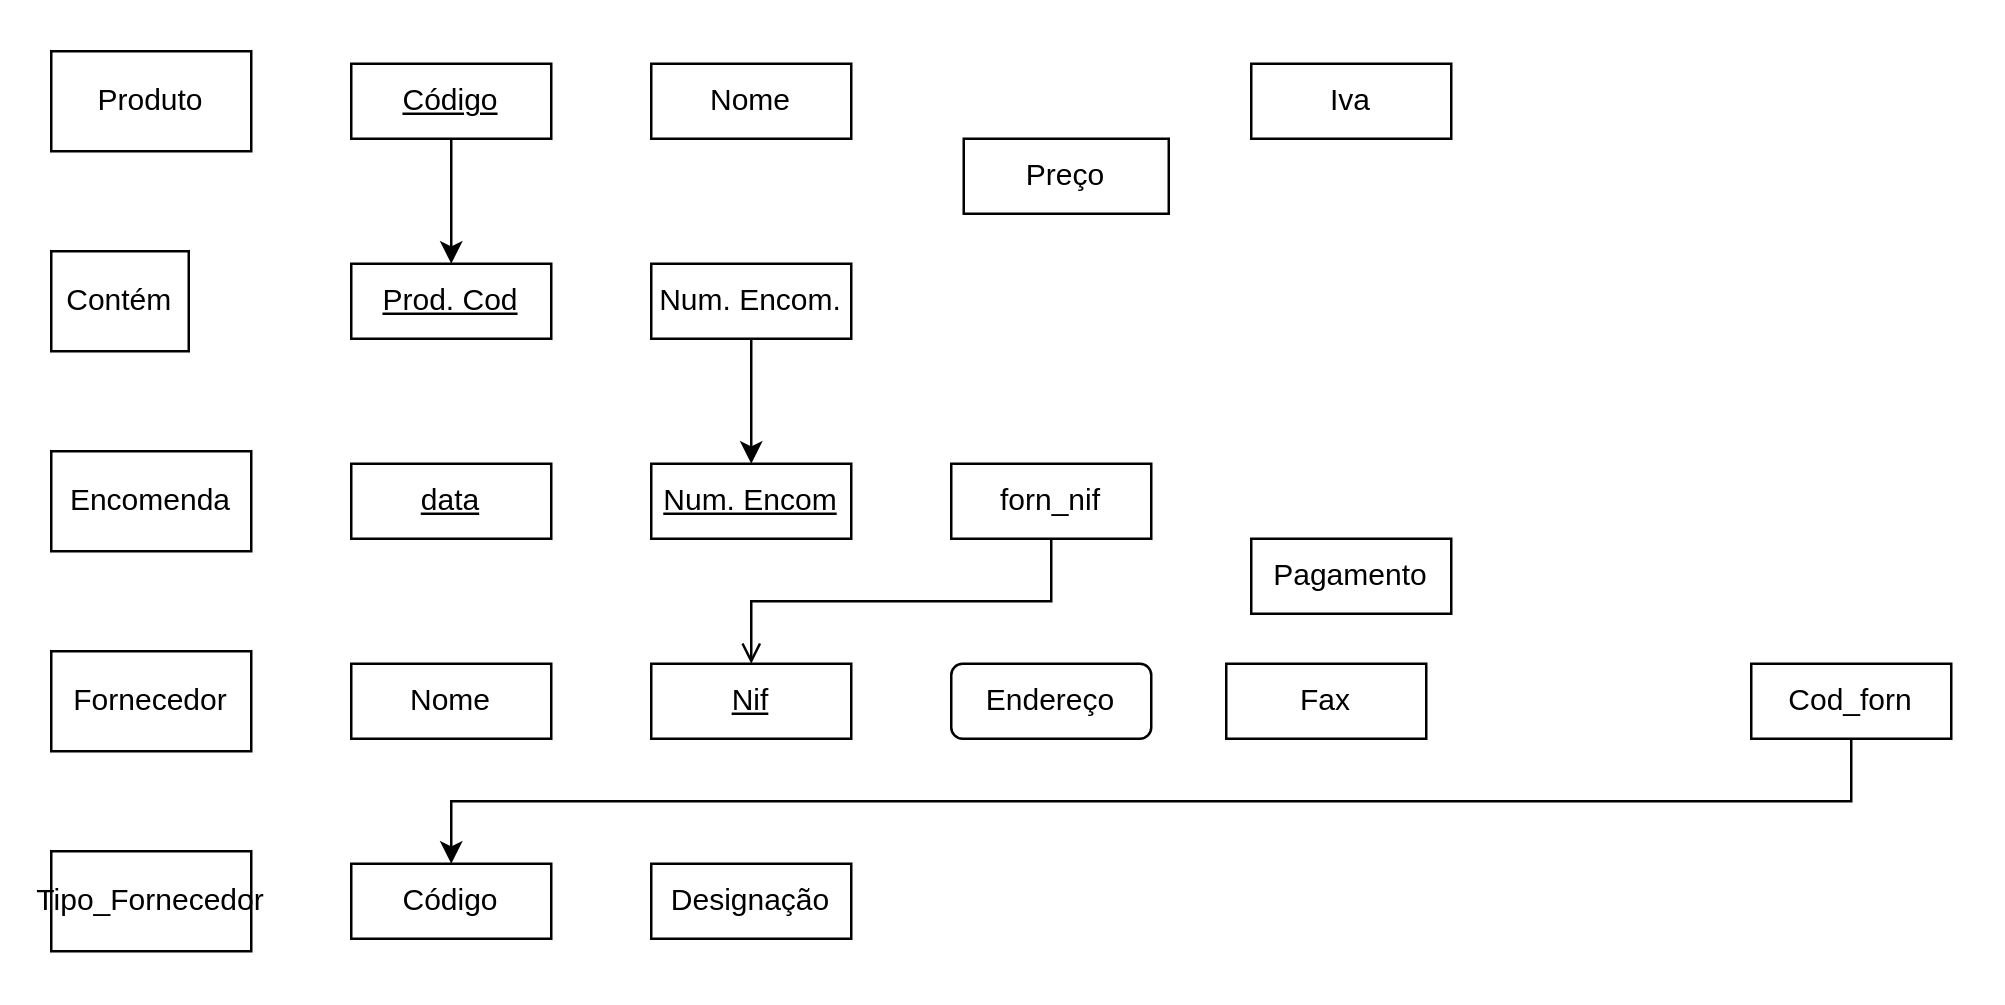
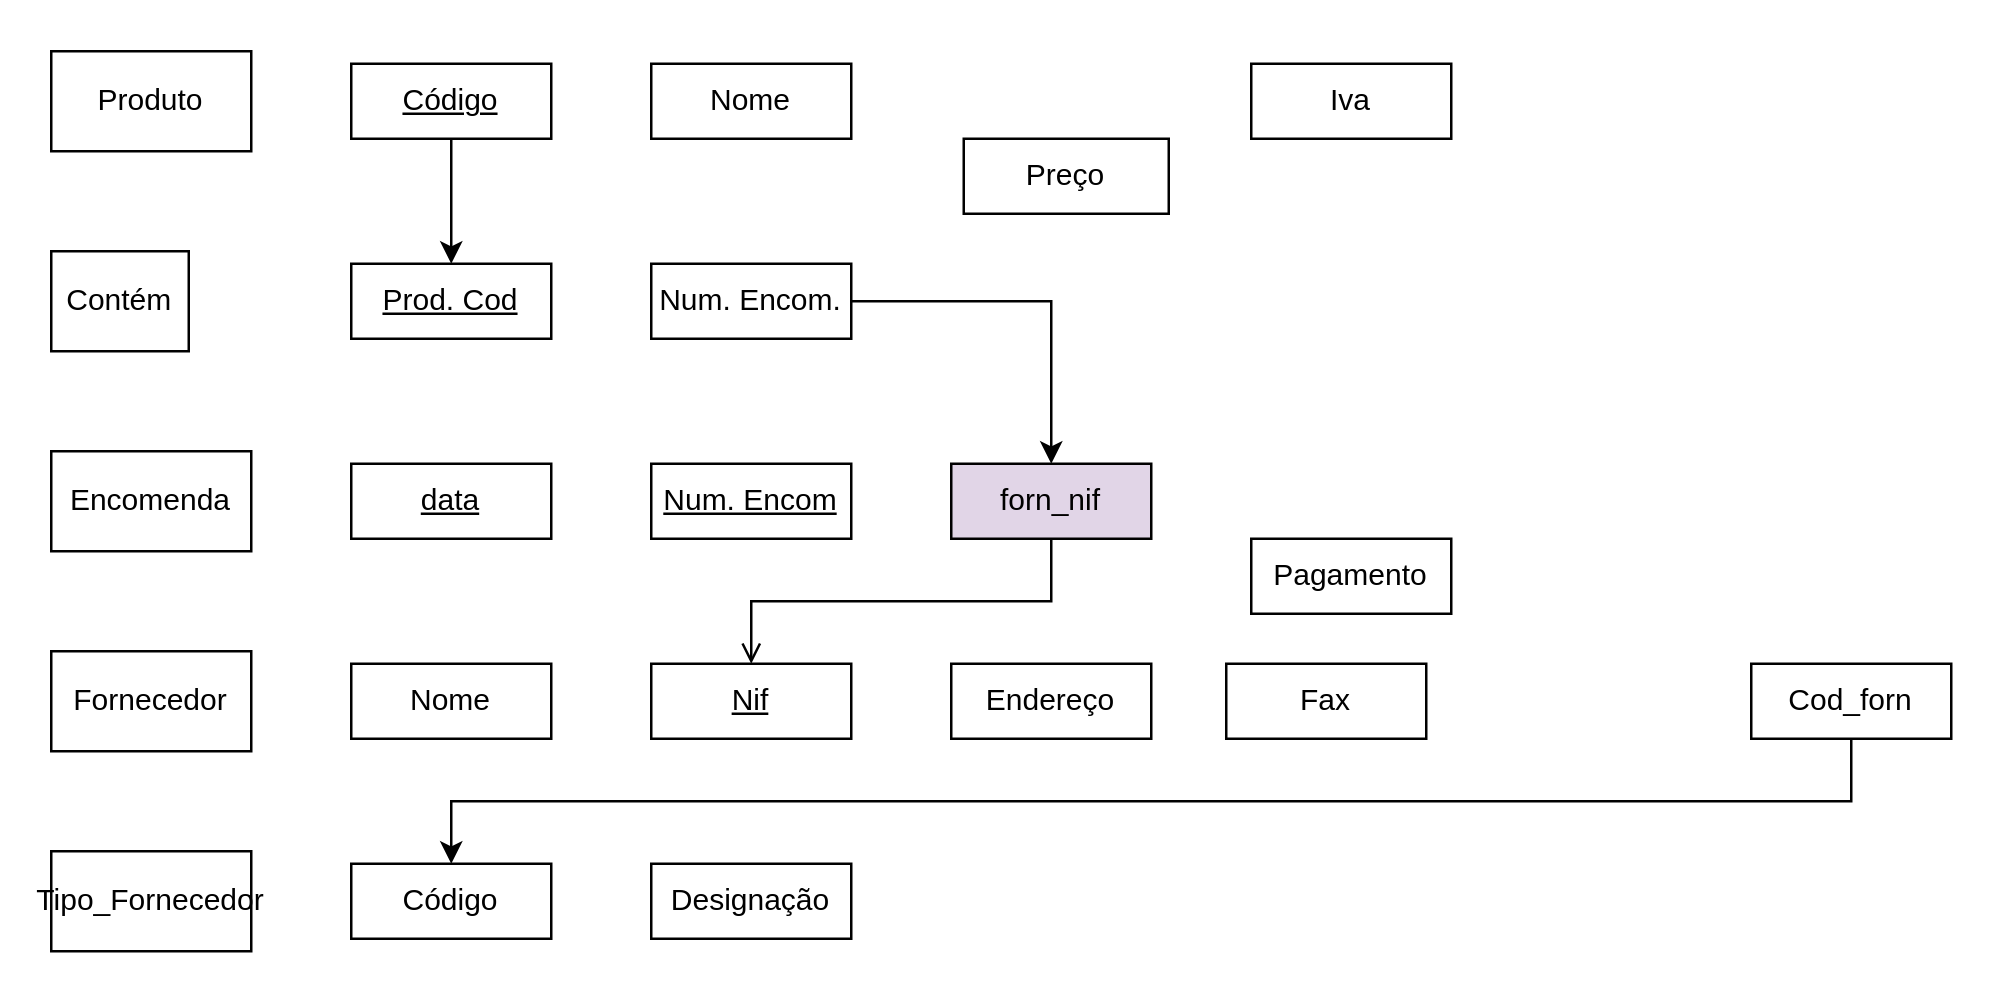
  <mxCell id="0" />
  <mxCell id="1" parent="0" />
  <mxCell id="2" value="Produto" style="rounded=0;whiteSpace=wrap;html=1;" vertex="1" parent="1"><mxGeometry x="20" y="20" width="80" height="40" as="geometry" /></mxCell>
  <mxCell id="3" value="Contém" style="rounded=0;whiteSpace=wrap;html=1;" vertex="1" parent="1"><mxGeometry x="20" y="100" width="55" height="40" as="geometry" /></mxCell>
  <mxCell id="4" value="Encomenda" style="rounded=0;whiteSpace=wrap;html=1;" vertex="1" parent="1"><mxGeometry x="20" y="180" width="80" height="40" as="geometry" /></mxCell>
  <mxCell id="5" value="Fornecedor" style="rounded=0;whiteSpace=wrap;html=1;" vertex="1" parent="1"><mxGeometry x="20" y="260" width="80" height="40" as="geometry" /></mxCell>
  <mxCell id="6" value="Tipo_Fornecedor" style="rounded=0;whiteSpace=wrap;html=1;" vertex="1" parent="1"><mxGeometry x="20" y="340" width="80" height="40" as="geometry" /></mxCell>
  <mxCell id="7" value="" style="edgeStyle=orthogonalEdgeStyle;rounded=0;orthogonalLoop=1;jettySize=auto;html=1;" edge="1" parent="1" source="8" target="9"><mxGeometry relative="1" as="geometry" /></mxCell>
  <mxCell id="8" value="&lt;u&gt;Código&lt;/u&gt;" style="rounded=0;whiteSpace=wrap;html=1;" vertex="1" parent="1"><mxGeometry x="140" y="25" width="80" height="30" as="geometry" /></mxCell>
  <mxCell id="9" value="&lt;u&gt;Prod. Cod&lt;/u&gt;" style="rounded=0;whiteSpace=wrap;html=1;" vertex="1" parent="1"><mxGeometry x="140" y="105" width="80" height="30" as="geometry" /></mxCell>
  <mxCell id="10" value="&lt;u&gt;data&lt;/u&gt;" style="rounded=0;whiteSpace=wrap;html=1;" vertex="1" parent="1"><mxGeometry x="140" y="185" width="80" height="30" as="geometry" /></mxCell>
  <mxCell id="11" value="Código" style="rounded=0;whiteSpace=wrap;html=1;" vertex="1" parent="1"><mxGeometry x="140" y="345" width="80" height="30" as="geometry" /></mxCell>
  <mxCell id="12" value="Nome" style="rounded=0;whiteSpace=wrap;html=1;" vertex="1" parent="1"><mxGeometry x="140" y="265" width="80" height="30" as="geometry" /></mxCell>
- <mxCell id="13" value="" style="edgeStyle=orthogonalEdgeStyle;rounded=0;orthogonalLoop=1;jettySize=auto;html=1;" edge="1" parent="1" source="14" target="20"><mxGeometry relative="1" as="geometry" /></mxCell>
+ <mxCell id="13" value="" style="edgeStyle=orthogonalEdgeStyle;rounded=0;orthogonalLoop=1;jettySize=auto;html=1;" edge="1" parent="1" source="14" target="16"><mxGeometry relative="1" as="geometry" /></mxCell>
  <mxCell id="14" value="Num. Encom." style="rounded=0;whiteSpace=wrap;html=1;" vertex="1" parent="1"><mxGeometry x="260" y="105" width="80" height="30" as="geometry" /></mxCell>
  <mxCell id="15" value="" style="edgeStyle=orthogonalEdgeStyle;rounded=0;orthogonalLoop=1;jettySize=auto;html=1;entryX=0.5;entryY=0;entryDx=0;entryDy=0;exitX=0.5;exitY=1;exitDx=0;exitDy=0;endArrow=open;" edge="1" parent="1" source="16" target="17"><mxGeometry relative="1" as="geometry"><Array as="points"><mxPoint x="420" y="240" /><mxPoint x="300" y="240" /></Array></mxGeometry></mxCell>
- <mxCell id="16" value="forn_nif" style="rounded=0;whiteSpace=wrap;html=1;" vertex="1" parent="1"><mxGeometry x="380" y="185" width="80" height="30" as="geometry" /></mxCell>
+ <mxCell id="16" value="forn_nif" style="rounded=0;whiteSpace=wrap;html=1;fillColor=#e1d5e7;" vertex="1" parent="1"><mxGeometry x="380" y="185" width="80" height="30" as="geometry" /></mxCell>
  <mxCell id="17" value="&lt;u&gt;Nif&lt;/u&gt;" style="rounded=0;whiteSpace=wrap;html=1;" vertex="1" parent="1"><mxGeometry x="260" y="265" width="80" height="30" as="geometry" /></mxCell>
  <mxCell id="18" value="Designação" style="rounded=0;whiteSpace=wrap;html=1;" vertex="1" parent="1"><mxGeometry x="260" y="345" width="80" height="30" as="geometry" /></mxCell>
  <mxCell id="19" value="Nome" style="rounded=0;whiteSpace=wrap;html=1;" vertex="1" parent="1"><mxGeometry x="260" y="25" width="80" height="30" as="geometry" /></mxCell>
  <mxCell id="20" value="&lt;u&gt;Num. Encom&lt;/u&gt;" style="rounded=0;whiteSpace=wrap;html=1;" vertex="1" parent="1"><mxGeometry x="260" y="185" width="80" height="30" as="geometry" /></mxCell>
- <mxCell id="21" value="Endereço" style="whiteSpace=wrap;html=1;rounded=1;" vertex="1" parent="1"><mxGeometry x="380" y="265" width="80" height="30" as="geometry" /></mxCell>
+ <mxCell id="21" value="Endereço" style="rounded=0;whiteSpace=wrap;html=1;" vertex="1" parent="1"><mxGeometry x="380" y="265" width="80" height="30" as="geometry" /></mxCell>
  <mxCell id="22" value="&lt;span style=&quot;color: rgba(0 , 0 , 0 , 0) ; font-family: monospace ; font-size: 0px ; white-space: nowrap&quot;&gt;%3CmxGraphModel%3E%3Croot%3E%3CmxCell%20id%3D%220%22%2F%3E%3CmxCell%20id%3D%221%22%20parent%3D%220%22%2F%3E%3CmxCell%20id%3D%222%22%20value%3D%22%22%20style%3D%22rounded%3D0%3BwhiteSpace%3Dwrap%3Bhtml%3D1%3B%22%20vertex%3D%221%22%20parent%3D%221%22%3E%3CmxGeometry%20x%3D%22360%22%20y%3D%22125%22%20width%3D%22120%22%20height%3D%2230%22%20as%3D%22geometry%22%2F%3E%3C%2FmxCell%3E%3C%2Froot%3E%3C%2FmxGraphModel%3E&lt;/span&gt;Fax&lt;span style=&quot;color: rgba(0 , 0 , 0 , 0) ; font-family: monospace ; font-size: 0px ; white-space: nowrap&quot;&gt;%3CmxGraphModel%3E%3Croot%3E%3CmxCell%20id%3D%220%22%2F%3E%3CmxCell%20id%3D%221%22%20parent%3D%220%22%2F%3E%3CmxCell%20id%3D%222%22%20value%3D%22%22%20style%3D%22rounded%3D0%3BwhiteSpace%3Dwrap%3Bhtml%3D1%3B%22%20vertex%3D%221%22%20parent%3D%221%22%3E%3CmxGeometry%20x%3D%22360%22%20y%3D%22125%22%20width%3D%22120%22%20height%3D%2230%22%20as%3D%22geometry%22%2F%3E%3C%2FmxCell%3E%3C%2Froot%3E%3C%2FmxGraphModel%3E&lt;/span&gt;" style="rounded=0;whiteSpace=wrap;html=1;" vertex="1" parent="1"><mxGeometry x="490" y="265" width="80" height="30" as="geometry" /></mxCell>
  <mxCell id="23" value="Iva" style="rounded=0;whiteSpace=wrap;html=1;" vertex="1" parent="1"><mxGeometry x="500" y="25" width="80" height="30" as="geometry" /></mxCell>
  <mxCell id="24" value="Preço" style="rounded=0;whiteSpace=wrap;html=1;" vertex="1" parent="1"><mxGeometry x="385" y="55" width="82" height="30" as="geometry" /></mxCell>
  <mxCell id="25" value="Pagamento" style="rounded=0;whiteSpace=wrap;html=1;" vertex="1" parent="1"><mxGeometry x="500" y="215" width="80" height="30" as="geometry" /></mxCell>
  <mxCell id="26" value="" style="edgeStyle=orthogonalEdgeStyle;rounded=0;orthogonalLoop=1;jettySize=auto;html=1;entryX=0.5;entryY=0;entryDx=0;entryDy=0;" edge="1" parent="1" source="27" target="11"><mxGeometry relative="1" as="geometry"><mxPoint x="740" y="375" as="targetPoint" /><Array as="points"><mxPoint x="740" y="320" /><mxPoint x="180" y="320" /></Array></mxGeometry></mxCell>
  <mxCell id="27" value="Cod_forn" style="rounded=0;whiteSpace=wrap;html=1;" vertex="1" parent="1"><mxGeometry x="700" y="265" width="80" height="30" as="geometry" /></mxCell>
